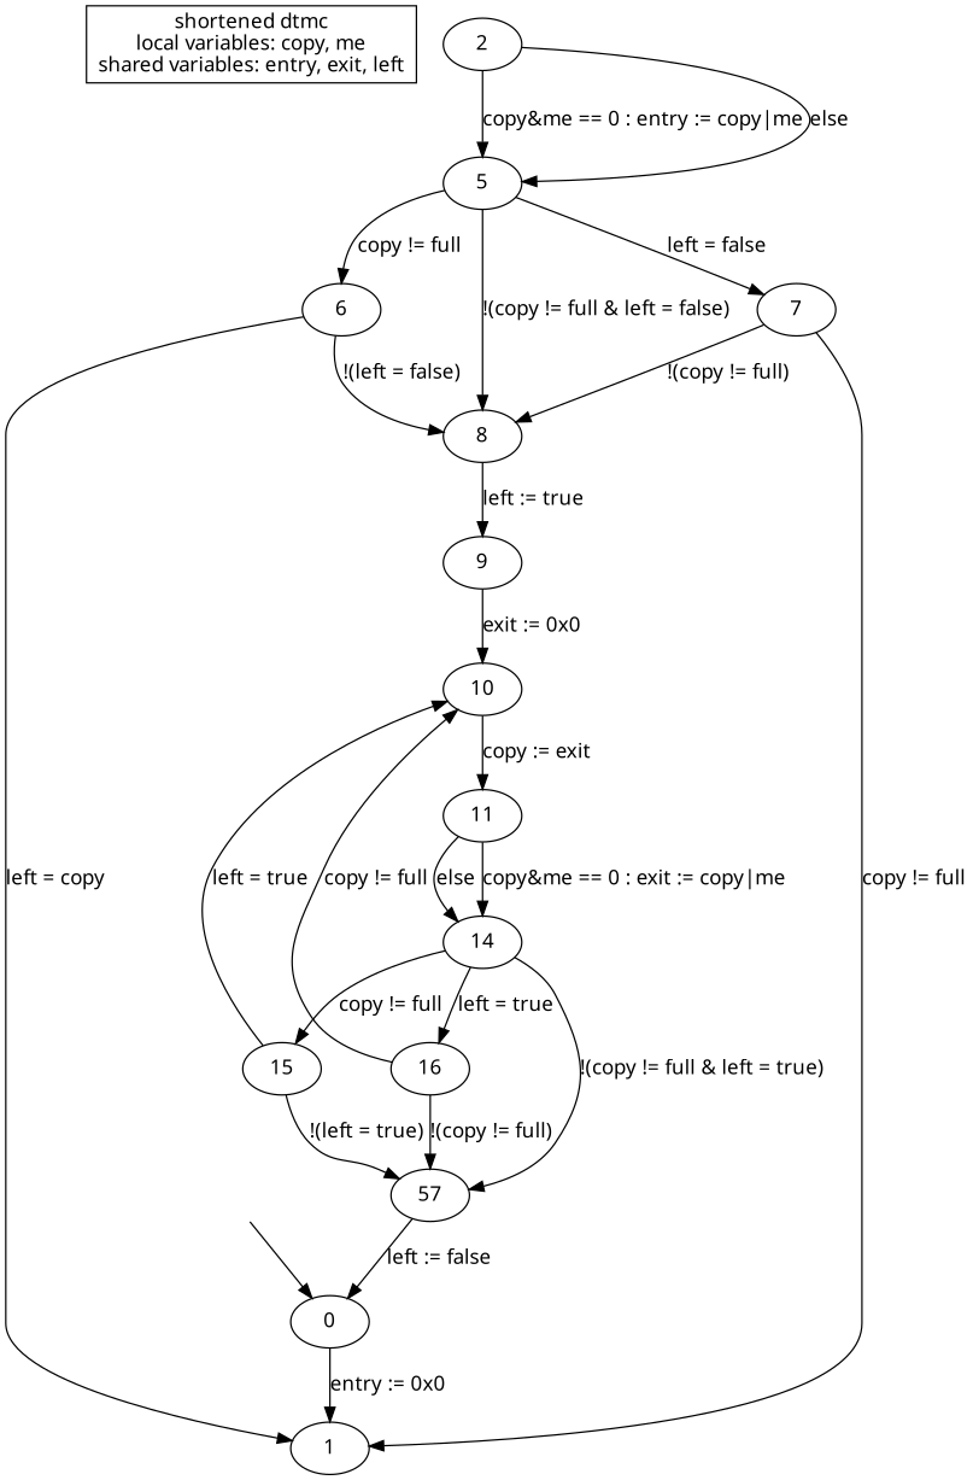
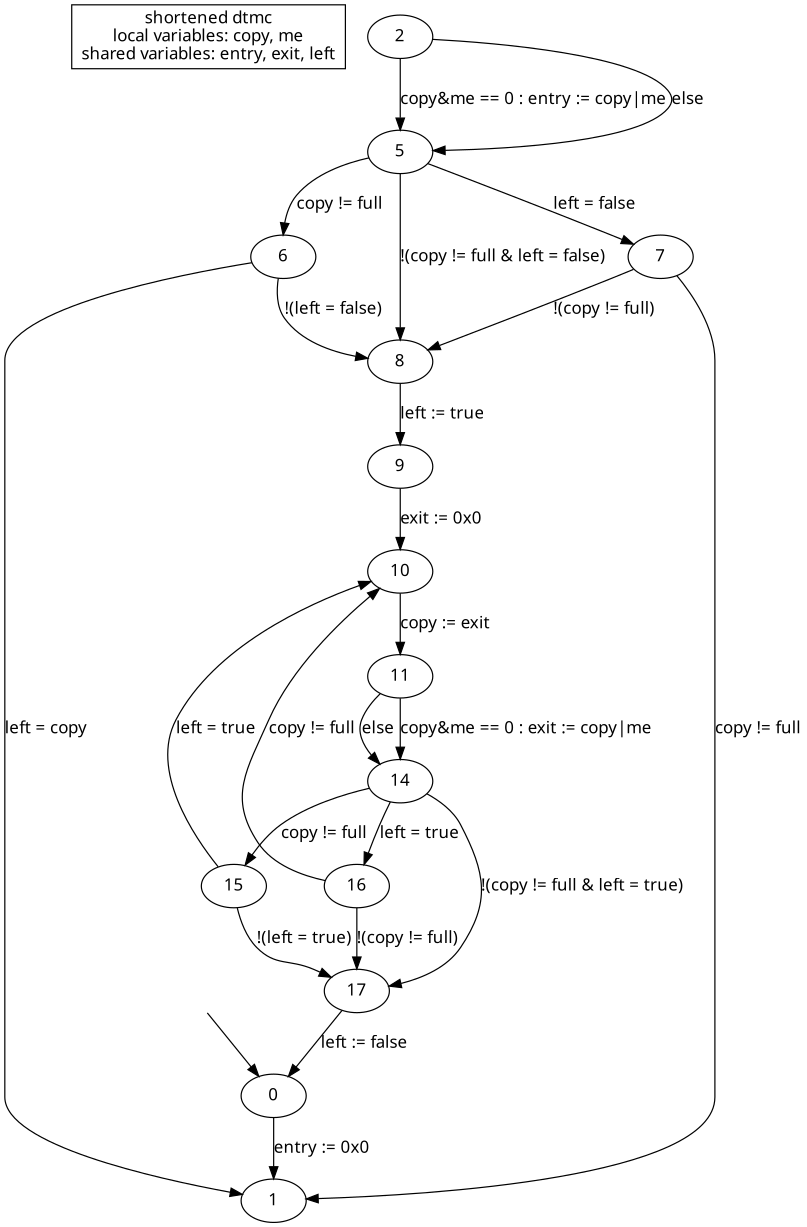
  digraph {
    fontname="Noto Sans"
    node [fontname="Noto Sans"]
    edge [fontname="Noto Sans"]
    "shortened dtmc\nlocal variables: copy, me\nshared variables: entry, exit, left" [nojustify=true shape=box]
    initial_state_source [style=invis]
    0
    1
    2
    5
    6
    7
    8
    9
    10
    11
    14
    15
    16
-   17 [label=57]
+   17
    initial_state_source -> 0
    0 -> 1 [label="entry := 0x0" weight=10]
    2 -> 5 [label="copy&me == 0 : entry := copy|me" weight=10]
    2 -> 5 [label=else]
    5 -> 6 [label="copy != full"]
    5 -> 7 [label="left = false"]
    5 -> 8 [label="!(copy != full & left = false)"]
    6 -> 1 [label="left = copy"]
    6 -> 8 [label="!(left = false)"]
    7 -> 1 [label="copy != full"]
    7 -> 8 [label="!(copy != full)"]
    8 -> 9 [label="left := true" weight=10]
    9 -> 10 [label="exit := 0x0" weight=10]
    10 -> 11 [label="copy := exit" weight=10]
    11 -> 14 [label="copy&me == 0 : exit := copy|me" weight=10]
    11 -> 14 [label=else]
    14 -> 15 [label="copy != full"]
    14 -> 16 [label="left = true"]
    14 -> 17 [label="!(copy != full & left = true)"]
    15 -> 10 [label="left = true"]
    15 -> 17 [label="!(left = true)"]
    16 -> 10 [label="copy != full"]
    16 -> 17 [label="!(copy != full)"]
    17 -> 0 [label="left := false"]
  }
